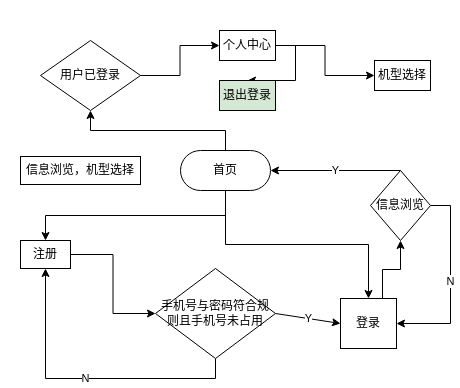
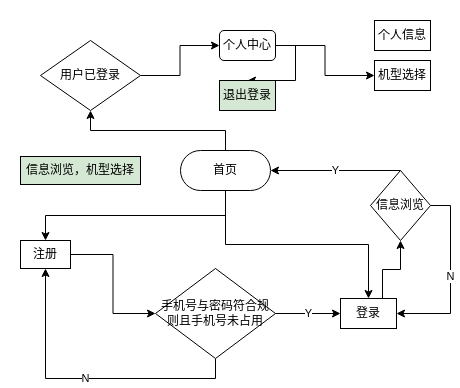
  <mxCell id="0" />
  <mxCell id="1" parent="0" />
  <mxCell id="2" style="edgeStyle=orthogonalEdgeStyle;rounded=0;orthogonalLoop=1;jettySize=auto;html=1;exitX=0.5;exitY=0;exitDx=0;exitDy=0;entryX=0.5;entryY=1;entryDx=0;entryDy=0;" edge="1" parent="1" source="5" target="18"><mxGeometry relative="1" as="geometry" /></mxCell>
  <mxCell id="3" style="edgeStyle=orthogonalEdgeStyle;rounded=0;orthogonalLoop=1;jettySize=auto;html=1;exitX=0.5;exitY=1;exitDx=0;exitDy=0;entryX=0.5;entryY=0;entryDx=0;entryDy=0;" edge="1" parent="1" source="5" target="7"><mxGeometry relative="1" as="geometry" /></mxCell>
  <mxCell id="4" style="edgeStyle=orthogonalEdgeStyle;rounded=0;orthogonalLoop=1;jettySize=auto;html=1;exitX=0.5;exitY=1;exitDx=0;exitDy=0;entryX=0.5;entryY=0;entryDx=0;entryDy=0;" edge="1" parent="1" source="5" target="9"><mxGeometry relative="1" as="geometry" /></mxCell>
  <mxCell id="5" value="首页" style="rounded=1;whiteSpace=wrap;html=1;arcSize=50;" parent="1" vertex="1"><mxGeometry x="180" y="150" width="90" height="40" as="geometry" /></mxCell>
  <mxCell id="6" style="edgeStyle=orthogonalEdgeStyle;rounded=0;orthogonalLoop=1;jettySize=auto;html=1;exitX=1;exitY=0.5;exitDx=0;exitDy=0;entryX=0;entryY=0.5;entryDx=0;entryDy=0;" edge="1" parent="1" source="7" target="15"><mxGeometry relative="1" as="geometry" /></mxCell>
  <mxCell id="7" value="注册" style="rounded=0;whiteSpace=wrap;html=1;" parent="1" vertex="1"><mxGeometry x="20" y="240" width="50" height="28" as="geometry" /></mxCell>
  <mxCell id="8" style="edgeStyle=orthogonalEdgeStyle;rounded=0;orthogonalLoop=1;jettySize=auto;html=1;exitX=0.75;exitY=0;exitDx=0;exitDy=0;entryX=0.5;entryY=1;entryDx=0;entryDy=0;" edge="1" parent="1" source="9" target="11"><mxGeometry relative="1" as="geometry" /></mxCell>
- <mxCell id="9" value="登录" style="rounded=0;whiteSpace=wrap;html=1;" parent="1" vertex="1"><mxGeometry x="340" y="298" width="56" height="50" as="geometry" /></mxCell>
+ <mxCell id="9" value="登录" style="rounded=0;whiteSpace=wrap;html=1;" parent="1" vertex="1"><mxGeometry x="340" y="298" width="56" height="30" as="geometry" /></mxCell>
  <mxCell id="10" value="N" style="edgeStyle=orthogonalEdgeStyle;rounded=0;orthogonalLoop=1;jettySize=auto;html=1;exitX=1;exitY=0.5;exitDx=0;exitDy=0;entryX=1;entryY=0.5;entryDx=0;entryDy=0;" edge="1" parent="1" source="11" target="9"><mxGeometry relative="1" as="geometry" /></mxCell>
  <mxCell id="11" value="信息浏览" style="rhombus;whiteSpace=wrap;html=1;" parent="1" vertex="1"><mxGeometry x="370" y="170" width="60" height="70" as="geometry" /></mxCell>
  <mxCell id="12" value="Y" style="endArrow=classic;html=1;exitX=0.5;exitY=0;exitDx=0;exitDy=0;" parent="1" source="11" edge="1"><mxGeometry width="50" height="50" relative="1" as="geometry"><mxPoint x="380" y="240" as="sourcePoint" /><mxPoint x="270" y="170" as="targetPoint" /></mxGeometry></mxCell>
- <mxCell id="13" value="信息浏览，机型选择" style="rounded=0;whiteSpace=wrap;html=1;" parent="1" vertex="1"><mxGeometry x="20" y="156" width="120" height="28" as="geometry" /></mxCell>
+ <mxCell id="13" value="信息浏览，机型选择" style="rounded=0;whiteSpace=wrap;html=1;fillColor=#d5e8d4;" parent="1" vertex="1"><mxGeometry x="20" y="156" width="120" height="28" as="geometry" /></mxCell>
  <mxCell id="14" value="N" style="edgeStyle=orthogonalEdgeStyle;rounded=0;orthogonalLoop=1;jettySize=auto;html=1;exitX=0.5;exitY=1;exitDx=0;exitDy=0;entryX=0.5;entryY=1;entryDx=0;entryDy=0;" edge="1" parent="1" source="15" target="7"><mxGeometry relative="1" as="geometry" /></mxCell>
  <mxCell id="15" value="手机号与密码符合规则且手机号未占用" style="rhombus;whiteSpace=wrap;html=1;" parent="1" vertex="1"><mxGeometry x="155" y="268" width="120" height="90" as="geometry" /></mxCell>
  <mxCell id="16" value="Y" style="endArrow=classic;html=1;exitX=1;exitY=0.5;exitDx=0;exitDy=0;entryX=0;entryY=0.5;entryDx=0;entryDy=0;" parent="1" source="15" target="9" edge="1"><mxGeometry width="50" height="50" relative="1" as="geometry"><mxPoint x="240" y="260" as="sourcePoint" /><mxPoint x="290" y="210" as="targetPoint" /></mxGeometry></mxCell>
  <mxCell id="17" value="" style="edgeStyle=orthogonalEdgeStyle;rounded=0;orthogonalLoop=1;jettySize=auto;html=1;exitX=1;exitY=0.5;exitDx=0;exitDy=0;entryX=0;entryY=0.5;entryDx=0;entryDy=0;" edge="1" parent="1" source="18" target="21"><mxGeometry relative="1" as="geometry" /></mxCell>
  <mxCell id="18" value="用户已登录" style="rhombus;whiteSpace=wrap;html=1;" vertex="1" parent="1"><mxGeometry x="40" y="40" width="100" height="70" as="geometry" /></mxCell>
  <mxCell id="19" style="edgeStyle=orthogonalEdgeStyle;rounded=0;orthogonalLoop=1;jettySize=auto;html=1;exitX=1;exitY=0.5;exitDx=0;exitDy=0;" edge="1" parent="1" source="21" target="24"><mxGeometry relative="1" as="geometry" /></mxCell>
  <mxCell id="20" style="edgeStyle=orthogonalEdgeStyle;rounded=0;orthogonalLoop=1;jettySize=auto;html=1;exitX=1;exitY=0.5;exitDx=0;exitDy=0;entryX=0;entryY=0.5;entryDx=0;entryDy=0;" edge="1" parent="1" source="21" target="22"><mxGeometry relative="1" as="geometry" /></mxCell>
- <mxCell id="21" value="个人中心" style="rounded=0;whiteSpace=wrap;html=1;" vertex="1" parent="1"><mxGeometry x="219" y="30" width="56" height="30" as="geometry" /></mxCell>
+ <mxCell id="21" value="个人中心" style="whiteSpace=wrap;html=1;rounded=1;" vertex="1" parent="1"><mxGeometry x="219" y="30" width="56" height="30" as="geometry" /></mxCell>
  <mxCell id="22" value="机型选择" style="rounded=0;whiteSpace=wrap;html=1;" vertex="1" parent="1"><mxGeometry x="374" y="60" width="56" height="30" as="geometry" /></mxCell>
+ <mxCell id="23" value="个人信息" style="rounded=0;whiteSpace=wrap;html=1;" vertex="1" parent="1"><mxGeometry x="374" y="20" width="56" height="30" as="geometry" /></mxCell>
  <mxCell id="24" value="退出登录" style="rounded=0;whiteSpace=wrap;html=1;fillColor=#d5e8d4;" vertex="1" parent="1"><mxGeometry x="219" y="80" width="56" height="30" as="geometry" /></mxCell>
